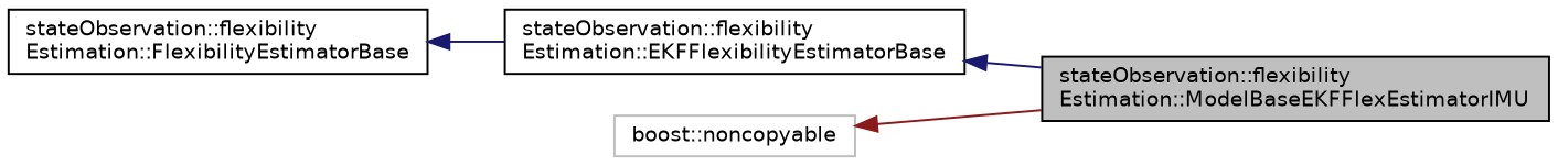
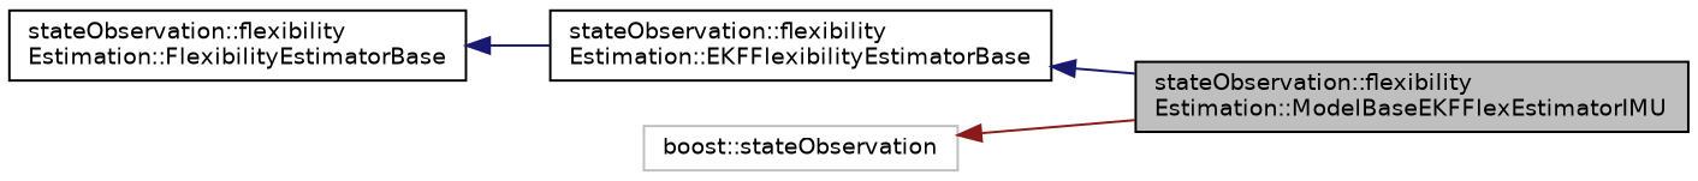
  digraph {
    rankdir=LR
    node [color=black fillcolor=white fontname=Helvetica fontsize=10 shape=record style=filled]
    edge [color=midnightblue dir=back fontname=Helvetica fontsize=10 labelfontname=Helvetica labelfontsize=10 style=solid]
    n1 [fillcolor=grey75 fontcolor=black height=0.2 label="stateObservation::flexibility\lEstimation::ModelBaseEKFFlexEstimatorIMU" width=0.4]
    n2 [height=0.2 label="stateObservation::flexibility\lEstimation::EKFFlexibilityEstimatorBase" width=0.4]
    n3 [height=0.2 label="stateObservation::flexibility\lEstimation::FlexibilityEstimatorBase" width=0.4]
-   n4 [color=grey75 height=0.2 label="boost::noncopyable" width=0.4]
+   n4 [color=grey75 height=0.2 label="boost::stateObservation" width=0.4]
    n2 -> n1
    n3 -> n2
    n4 -> n1 [color=firebrick4]
  }
